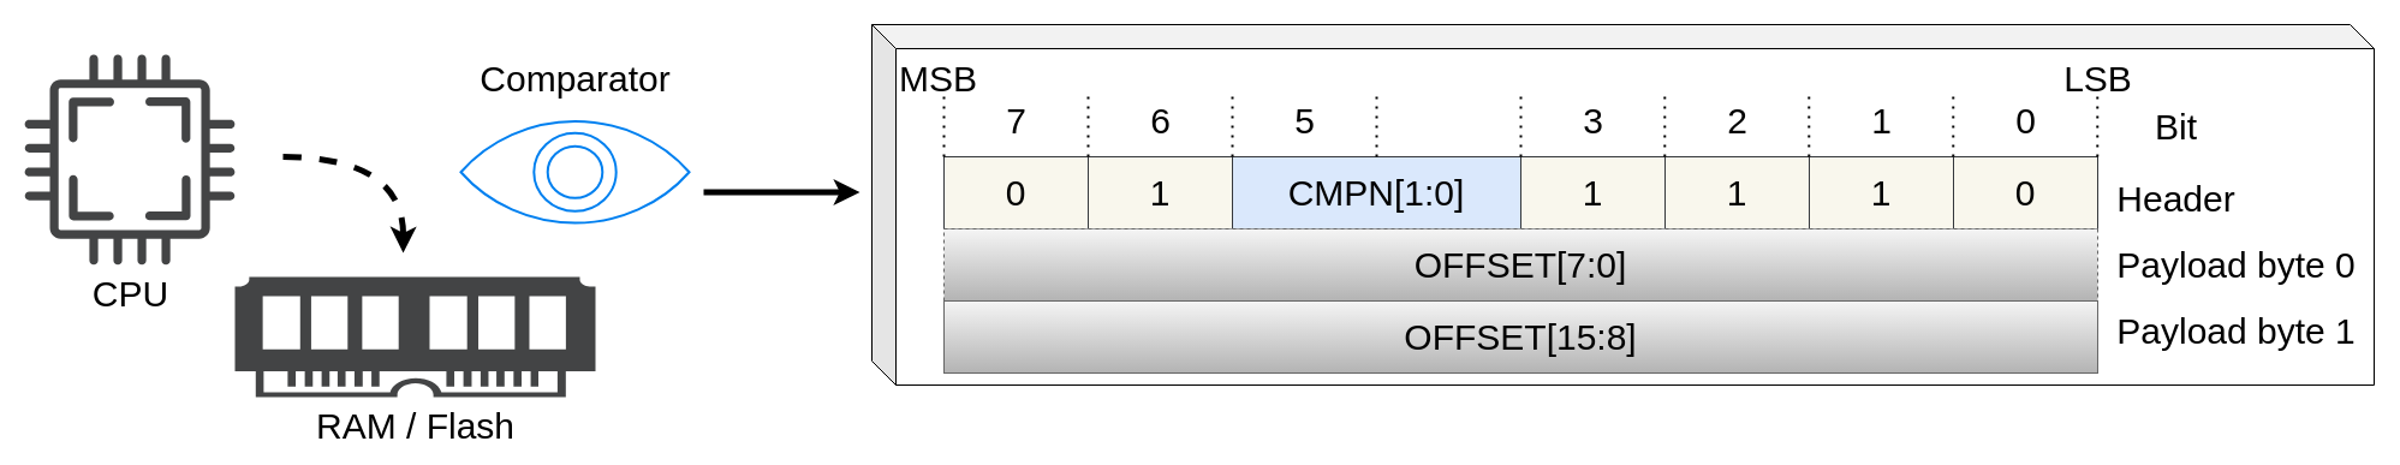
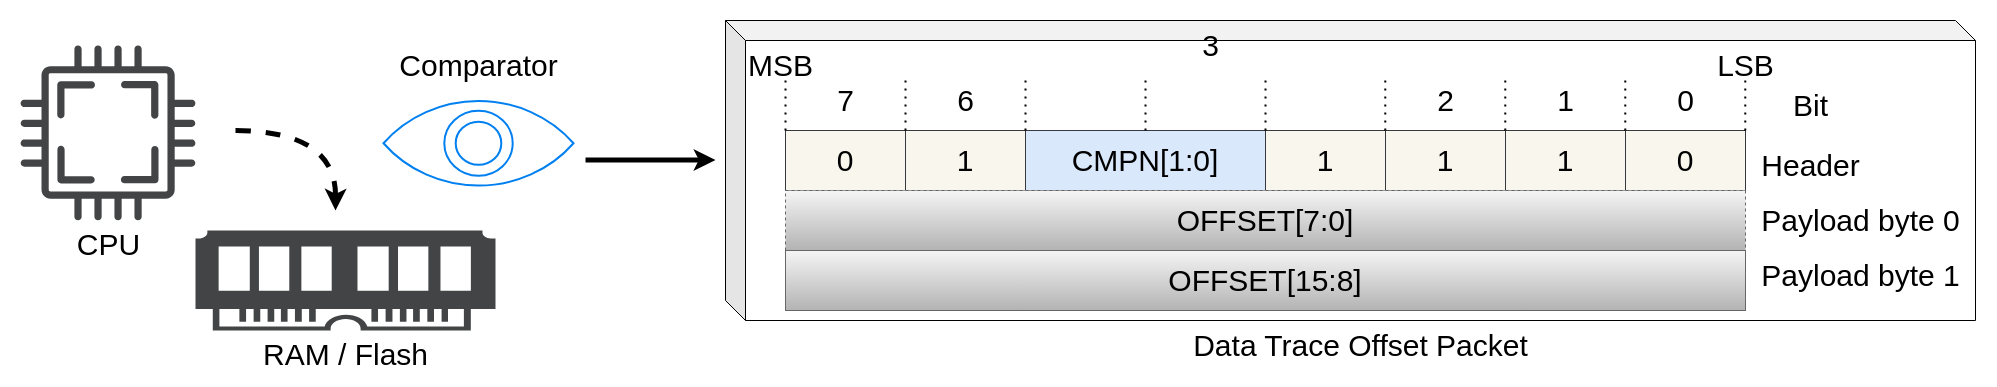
  <mxCell id="0" />
  <mxCell id="1" parent="0" />
  <mxCell id="2" value="" style="shape=cube;whiteSpace=wrap;html=1;boundedLbl=1;backgroundOutline=1;darkOpacity=0.05;darkOpacity2=0.1;fontSize=30;fillColor=none;size=20;" vertex="1" parent="1"><mxGeometry x="725" y="20" width="1250" height="300" as="geometry" /></mxCell>
  <mxCell id="3" value="&lt;font style=&quot;font-size: 30px;&quot;&gt;RAM / Flash&lt;/font&gt;" style="pointerEvents=1;shadow=0;dashed=0;html=1;strokeColor=none;fillColor=#434445;labelPosition=center;verticalLabelPosition=bottom;verticalAlign=top;align=center;outlineConnect=0;shape=mxgraph.veeam.ram;fontSize=30;" vertex="1" parent="1"><mxGeometry x="195" y="230" width="300" height="100" as="geometry" /></mxCell>
  <mxCell id="4" value="" style="html=1;verticalLabelPosition=bottom;align=center;labelBackgroundColor=#ffffff;verticalAlign=top;strokeWidth=2;strokeColor=#0080F0;shadow=0;dashed=0;shape=mxgraph.ios7.icons.eye;fillColor=none;fontSize=30;" vertex="1" parent="1"><mxGeometry x="383" y="100.47" width="190" height="84.53" as="geometry" /></mxCell>
  <mxCell id="5" value="&lt;font style=&quot;font-size: 30px;&quot;&gt;CPU&lt;/font&gt;" style="sketch=0;pointerEvents=1;shadow=0;dashed=0;html=1;strokeColor=none;fillColor=#434445;aspect=fixed;labelPosition=center;verticalLabelPosition=bottom;verticalAlign=top;align=center;outlineConnect=0;shape=mxgraph.vvd.cpu;fontSize=30;" vertex="1" parent="1"><mxGeometry x="20" y="45" width="175" height="175" as="geometry" /></mxCell>
  <mxCell id="6" value="&lt;font style=&quot;font-size: 30px;&quot;&gt;Comparator&lt;/font&gt;" style="text;html=1;align=center;verticalAlign=middle;resizable=0;points=[];autosize=1;strokeColor=none;fillColor=none;fontSize=30;" vertex="1" parent="1"><mxGeometry x="393.004" y="45" width="170" height="40" as="geometry" /></mxCell>
  <mxCell id="7" value="&lt;font style=&quot;font-size: 30px&quot;&gt;0&lt;/font&gt;" style="rounded=0;whiteSpace=wrap;html=1;fillColor=#f9f7ed;strokeColor=#36393d;fontSize=30;" vertex="1" parent="1"><mxGeometry x="785" y="130" width="120" height="60" as="geometry" /></mxCell>
  <mxCell id="8" value="&lt;font style=&quot;font-size: 30px;&quot;&gt;1&lt;/font&gt;" style="rounded=0;whiteSpace=wrap;html=1;fillColor=#f9f7ed;strokeColor=#36393d;fontSize=30;" vertex="1" parent="1"><mxGeometry x="905" y="130" width="120" height="60" as="geometry" /></mxCell>
  <mxCell id="9" value="&lt;span style=&quot;font-size: 30px;&quot;&gt;CMPN[1:0]&lt;/span&gt;" style="rounded=0;whiteSpace=wrap;html=1;fillColor=#dae8fc;strokeColor=#36393d;fontSize=30;" vertex="1" parent="1"><mxGeometry x="1025" y="130" width="240" height="60" as="geometry" /></mxCell>
  <mxCell id="10" value="&lt;font style=&quot;font-size: 30px;&quot;&gt;1&lt;/font&gt;" style="rounded=0;whiteSpace=wrap;html=1;fillColor=#f9f7ed;strokeColor=#36393d;fontSize=30;" vertex="1" parent="1"><mxGeometry x="1265" y="130" width="120" height="60" as="geometry" /></mxCell>
  <mxCell id="11" value="&lt;font style=&quot;font-size: 30px;&quot;&gt;1&lt;/font&gt;" style="rounded=0;whiteSpace=wrap;html=1;fillColor=#f9f7ed;strokeColor=#36393d;fontSize=30;" vertex="1" parent="1"><mxGeometry x="1385" y="130" width="120" height="60" as="geometry" /></mxCell>
  <mxCell id="12" value="&lt;font style=&quot;font-size: 30px;&quot;&gt;1&lt;/font&gt;" style="rounded=0;whiteSpace=wrap;html=1;fillColor=#f9f7ed;strokeColor=#36393d;fontSize=30;" vertex="1" parent="1"><mxGeometry x="1505" y="130" width="120" height="60" as="geometry" /></mxCell>
  <mxCell id="13" value="&lt;font style=&quot;font-size: 30px;&quot;&gt;0&lt;/font&gt;" style="rounded=0;whiteSpace=wrap;html=1;fillColor=#f9f7ed;strokeColor=#36393d;fontSize=30;" vertex="1" parent="1"><mxGeometry x="1625" y="130" width="120" height="60" as="geometry" /></mxCell>
  <mxCell id="14" value="&lt;font style=&quot;font-size: 30px&quot;&gt;OFFSET[7:0]&lt;/font&gt;" style="rounded=0;whiteSpace=wrap;html=1;fillColor=#f5f5f5;strokeColor=#666666;gradientColor=#b3b3b3;fontSize=30;dashed=1;" vertex="1" parent="1"><mxGeometry x="785" y="190" width="960" height="60" as="geometry" /></mxCell>
  <mxCell id="15" value="" style="endArrow=none;dashed=1;html=1;dashPattern=1 3;strokeWidth=2;fontSize=30;" edge="1" parent="1"><mxGeometry width="50" height="50" relative="1" as="geometry"><mxPoint x="905" y="130" as="sourcePoint" /><mxPoint x="905" y="80" as="targetPoint" /><Array as="points"><mxPoint x="905" y="110" /></Array></mxGeometry></mxCell>
  <mxCell id="16" value="" style="endArrow=none;dashed=1;html=1;dashPattern=1 3;strokeWidth=2;fontSize=30;" edge="1" parent="1"><mxGeometry width="50" height="50" relative="1" as="geometry"><mxPoint x="785" y="130" as="sourcePoint" /><mxPoint x="785" y="80" as="targetPoint" /><Array as="points"><mxPoint x="785" y="110" /></Array></mxGeometry></mxCell>
  <mxCell id="17" value="" style="endArrow=none;dashed=1;html=1;dashPattern=1 3;strokeWidth=2;fontSize=30;" edge="1" parent="1"><mxGeometry width="50" height="50" relative="1" as="geometry"><mxPoint x="1145" y="130" as="sourcePoint" /><mxPoint x="1145" y="80" as="targetPoint" /><Array as="points"><mxPoint x="1145" y="110" /></Array></mxGeometry></mxCell>
  <mxCell id="18" value="" style="endArrow=none;dashed=1;html=1;dashPattern=1 3;strokeWidth=2;fontSize=30;" edge="1" parent="1"><mxGeometry width="50" height="50" relative="1" as="geometry"><mxPoint x="1025" y="130" as="sourcePoint" /><mxPoint x="1025" y="80" as="targetPoint" /><Array as="points"><mxPoint x="1025" y="110" /></Array></mxGeometry></mxCell>
  <mxCell id="19" value="" style="endArrow=none;dashed=1;html=1;dashPattern=1 3;strokeWidth=2;fontSize=30;" edge="1" parent="1"><mxGeometry width="50" height="50" relative="1" as="geometry"><mxPoint x="1504.77" y="130" as="sourcePoint" /><mxPoint x="1504.77" y="80" as="targetPoint" /><Array as="points"><mxPoint x="1504.77" y="110" /></Array></mxGeometry></mxCell>
  <mxCell id="20" value="" style="endArrow=none;dashed=1;html=1;dashPattern=1 3;strokeWidth=2;fontSize=30;" edge="1" parent="1"><mxGeometry width="50" height="50" relative="1" as="geometry"><mxPoint x="1384.77" y="130" as="sourcePoint" /><mxPoint x="1384.77" y="80" as="targetPoint" /><Array as="points"><mxPoint x="1384.77" y="110" /></Array></mxGeometry></mxCell>
  <mxCell id="21" value="" style="endArrow=none;dashed=1;html=1;dashPattern=1 3;strokeWidth=2;fontSize=30;" edge="1" parent="1"><mxGeometry width="50" height="50" relative="1" as="geometry"><mxPoint x="1744.77" y="130" as="sourcePoint" /><mxPoint x="1744.77" y="80" as="targetPoint" /><Array as="points"><mxPoint x="1744.77" y="110" /></Array></mxGeometry></mxCell>
  <mxCell id="22" value="" style="endArrow=none;dashed=1;html=1;dashPattern=1 3;strokeWidth=2;fontSize=30;" edge="1" parent="1"><mxGeometry width="50" height="50" relative="1" as="geometry"><mxPoint x="1624.77" y="130" as="sourcePoint" /><mxPoint x="1624.77" y="80" as="targetPoint" /><Array as="points"><mxPoint x="1624.77" y="110" /></Array></mxGeometry></mxCell>
  <mxCell id="23" value="" style="endArrow=none;dashed=1;html=1;dashPattern=1 3;strokeWidth=2;fontSize=30;" edge="1" parent="1"><mxGeometry width="50" height="50" relative="1" as="geometry"><mxPoint x="1265" y="130" as="sourcePoint" /><mxPoint x="1265" y="80" as="targetPoint" /><Array as="points"><mxPoint x="1265" y="110" /></Array></mxGeometry></mxCell>
  <mxCell id="24" value="&lt;font style=&quot;font-size: 30px&quot;&gt;0&lt;/font&gt;" style="text;html=1;align=center;verticalAlign=middle;resizable=0;points=[];autosize=1;strokeColor=none;fillColor=none;fontSize=30;" vertex="1" parent="1"><mxGeometry x="1670" y="80" width="30" height="40" as="geometry" /></mxCell>
  <mxCell id="25" value="1" style="text;html=1;align=center;verticalAlign=middle;resizable=0;points=[];autosize=1;strokeColor=none;fillColor=none;fontSize=30;" vertex="1" parent="1"><mxGeometry x="1550" y="80" width="30" height="40" as="geometry" /></mxCell>
  <mxCell id="26" value="2" style="text;html=1;align=center;verticalAlign=middle;resizable=0;points=[];autosize=1;strokeColor=none;fillColor=none;fontSize=30;" vertex="1" parent="1"><mxGeometry x="1430" y="80" width="30" height="40" as="geometry" /></mxCell>
- <mxCell id="27" value="3" style="text;html=1;align=center;verticalAlign=middle;resizable=0;points=[];autosize=1;strokeColor=none;fillColor=none;fontSize=30;" vertex="1" parent="1"><mxGeometry x="1310" y="80" width="30" height="40" as="geometry" /></mxCell>
- <mxCell id="28" value="5" style="text;html=1;align=center;verticalAlign=middle;resizable=0;points=[];autosize=1;strokeColor=none;fillColor=none;fontSize=30;" vertex="1" parent="1"><mxGeometry x="1070" y="80" width="30" height="40" as="geometry" /></mxCell>
+ <mxCell id="27" value="3" style="text;html=1;align=center;verticalAlign=middle;resizable=0;points=[];autosize=1;strokeColor=none;fillColor=none;fontSize=30;" vertex="1" parent="1"><mxGeometry x="1195" y="25" width="30" height="40" as="geometry" /></mxCell>
  <mxCell id="29" value="6" style="text;html=1;align=center;verticalAlign=middle;resizable=0;points=[];autosize=1;strokeColor=none;fillColor=none;fontSize=30;" vertex="1" parent="1"><mxGeometry x="950" y="80" width="30" height="40" as="geometry" /></mxCell>
  <mxCell id="30" value="7" style="text;html=1;align=center;verticalAlign=middle;resizable=0;points=[];autosize=1;strokeColor=none;fillColor=none;fontSize=30;" vertex="1" parent="1"><mxGeometry x="830" y="80" width="30" height="40" as="geometry" /></mxCell>
  <mxCell id="31" value="&lt;font style=&quot;font-size: 30px&quot;&gt;Bit&lt;/font&gt;" style="text;html=1;align=center;verticalAlign=middle;resizable=0;points=[];autosize=1;strokeColor=none;fillColor=none;fontSize=30;" vertex="1" parent="1"><mxGeometry x="1785" y="85" width="50" height="40" as="geometry" /></mxCell>
  <mxCell id="32" value="&lt;font style=&quot;font-size: 30px&quot;&gt;Header&lt;/font&gt;" style="text;html=1;align=center;verticalAlign=middle;resizable=0;points=[];autosize=1;strokeColor=none;fillColor=none;fontSize=30;" vertex="1" parent="1"><mxGeometry x="1755" y="145" width="110" height="40" as="geometry" /></mxCell>
  <mxCell id="33" value="&lt;font style=&quot;font-size: 30px&quot;&gt;Payload byte 0&lt;/font&gt;" style="text;html=1;align=center;verticalAlign=middle;resizable=0;points=[];autosize=1;strokeColor=none;fillColor=none;fontSize=30;" vertex="1" parent="1"><mxGeometry x="1755" y="200" width="210" height="40" as="geometry" /></mxCell>
  <mxCell id="34" value="&lt;font style=&quot;font-size: 30px;&quot;&gt;LSB&lt;/font&gt;" style="text;html=1;align=center;verticalAlign=middle;resizable=0;points=[];autosize=1;strokeColor=none;fillColor=none;fontSize=30;" vertex="1" parent="1"><mxGeometry x="1710" y="45" width="70" height="40" as="geometry" /></mxCell>
  <mxCell id="35" value="&lt;font style=&quot;font-size: 30px;&quot;&gt;MSB&lt;/font&gt;" style="text;html=1;align=center;verticalAlign=middle;resizable=0;points=[];autosize=1;strokeColor=none;fillColor=none;fontSize=30;" vertex="1" parent="1"><mxGeometry x="740" y="45" width="80" height="40" as="geometry" /></mxCell>
  <mxCell id="36" value="&lt;font style=&quot;font-size: 30px&quot;&gt;OFFSET[15:8]&lt;/font&gt;" style="rounded=0;whiteSpace=wrap;html=1;fillColor=#f5f5f5;strokeColor=#666666;gradientColor=#b3b3b3;fontSize=30;" vertex="1" parent="1"><mxGeometry x="785" y="250" width="960" height="60" as="geometry" /></mxCell>
  <mxCell id="37" value="&lt;font style=&quot;font-size: 30px&quot;&gt;Payload byte 1&lt;/font&gt;" style="text;html=1;align=center;verticalAlign=middle;resizable=0;points=[];autosize=1;strokeColor=none;fillColor=none;fontSize=30;" vertex="1" parent="1"><mxGeometry x="1755" y="255" width="210" height="40" as="geometry" /></mxCell>
  <mxCell id="38" value="" style="endArrow=classic;html=1;strokeWidth=5;edgeStyle=orthogonalEdgeStyle;curved=1;dashed=1;fontSize=30;startArrow=none;" edge="1" parent="1"><mxGeometry width="50" height="50" relative="1" as="geometry"><mxPoint x="235" y="130" as="sourcePoint" /><mxPoint x="335" y="210" as="targetPoint" /></mxGeometry></mxCell>
  <mxCell id="39" value="" style="endArrow=classic;html=1;strokeWidth=5;edgeStyle=orthogonalEdgeStyle;curved=1;fontSize=30;" edge="1" parent="1"><mxGeometry width="50" height="50" relative="1" as="geometry"><mxPoint x="585" y="159.47" as="sourcePoint" /><mxPoint x="715" y="159.47" as="targetPoint" /></mxGeometry></mxCell>
+ <mxCell id="40" value="&lt;font style=&quot;font-size: 30px&quot;&gt;Data Trace Offset Packet&lt;/font&gt;" style="text;html=1;align=center;verticalAlign=middle;resizable=0;points=[];autosize=1;strokeColor=none;fillColor=none;fontSize=30;" vertex="1" parent="1"><mxGeometry x="1185" y="325" width="350" height="40" as="geometry" /></mxCell>
